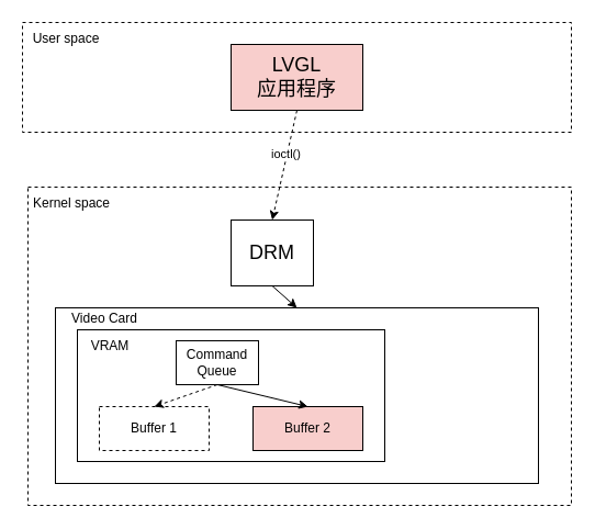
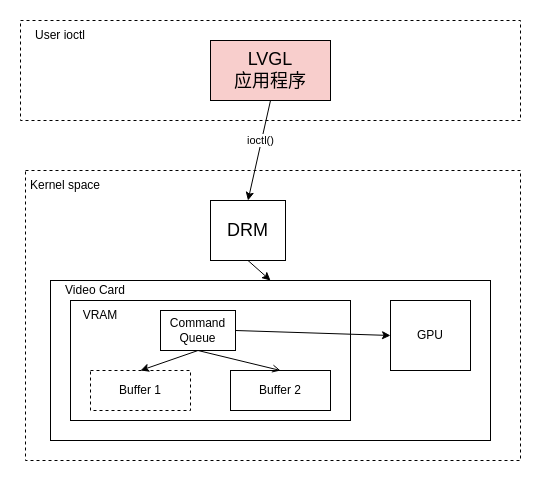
  <mxCell id="0" />
  <mxCell id="1" parent="0" />
  <mxCell id="2" value="" style="rounded=0;whiteSpace=wrap;html=1;dashed=1;" vertex="1" parent="1"><mxGeometry x="25" y="170" width="495" height="290" as="geometry" /></mxCell>
  <mxCell id="3" value="" style="rounded=0;whiteSpace=wrap;html=1;dashed=1;" vertex="1" parent="1"><mxGeometry x="20" y="20" width="500" height="100" as="geometry" /></mxCell>
  <mxCell id="4" value="&lt;font style=&quot;font-size: 18px;&quot;&gt;LVGL&lt;br&gt;应用程序&lt;/font&gt;" style="rounded=0;whiteSpace=wrap;html=1;fillColor=#f8cecc;" vertex="1" parent="1"><mxGeometry x="210" y="40" width="120" height="60" as="geometry" /></mxCell>
  <mxCell id="5" value="&lt;span style=&quot;font-size: 18px;&quot;&gt;DRM&lt;/span&gt;" style="rounded=0;whiteSpace=wrap;html=1;" vertex="1" parent="1"><mxGeometry x="210" y="200" width="75" height="60" as="geometry" /></mxCell>
- <mxCell id="6" value="" style="endArrow=classic;html=1;rounded=0;exitX=0.5;exitY=1;exitDx=0;exitDy=0;entryX=0.5;entryY=0;entryDx=0;entryDy=0;dashed=1;" edge="1" parent="1" source="4" target="5"><mxGeometry width="50" height="50" relative="1" as="geometry"><mxPoint x="250" y="150" as="sourcePoint" /><mxPoint x="300" y="100" as="targetPoint" /></mxGeometry></mxCell>
+ <mxCell id="6" value="" style="endArrow=classic;html=1;rounded=0;exitX=0.5;exitY=1;exitDx=0;exitDy=0;entryX=0.5;entryY=0;entryDx=0;entryDy=0;" edge="1" parent="1" source="4" target="5"><mxGeometry width="50" height="50" relative="1" as="geometry"><mxPoint x="250" y="150" as="sourcePoint" /><mxPoint x="300" y="100" as="targetPoint" /></mxGeometry></mxCell>
  <mxCell id="7" value="ioctl()" style="edgeLabel;html=1;align=center;verticalAlign=middle;resizable=0;points=[];" vertex="1" connectable="0" parent="6"><mxGeometry x="-0.1" relative="1" as="geometry"><mxPoint y="-5" as="offset" /></mxGeometry></mxCell>
  <mxCell id="8" value="" style="rounded=0;whiteSpace=wrap;html=1;" vertex="1" parent="1"><mxGeometry x="50" y="280" width="440" height="160" as="geometry" /></mxCell>
  <mxCell id="9" value="" style="rounded=0;whiteSpace=wrap;html=1;" vertex="1" parent="1"><mxGeometry x="70" y="300" width="280" height="120" as="geometry" /></mxCell>
  <mxCell id="10" value="Command Queue" style="rounded=0;whiteSpace=wrap;html=1;" vertex="1" parent="1"><mxGeometry x="160" y="310" width="75" height="40" as="geometry" /></mxCell>
  <mxCell id="11" value="Buffer 1" style="rounded=0;whiteSpace=wrap;html=1;dashed=1;" vertex="1" parent="1"><mxGeometry x="90" y="370" width="100" height="40" as="geometry" /></mxCell>
- <mxCell id="12" value="Buffer 2" style="rounded=0;whiteSpace=wrap;html=1;fillColor=#f8cecc;" vertex="1" parent="1"><mxGeometry x="230" y="370" width="100" height="40" as="geometry" /></mxCell>
- <mxCell id="14" value="" style="endArrow=classic;html=1;rounded=0;exitX=0.5;exitY=1;exitDx=0;exitDy=0;entryX=0.5;entryY=0;entryDx=0;entryDy=0;dashed=1;" edge="1" parent="1" source="10" target="11"><mxGeometry width="50" height="50" relative="1" as="geometry"><mxPoint x="170" y="400" as="sourcePoint" /><mxPoint x="220" y="350" as="targetPoint" /></mxGeometry></mxCell>
- <mxCell id="15" value="" style="endArrow=classic;html=1;rounded=0;entryX=0.5;entryY=0;entryDx=0;entryDy=0;exitX=0.5;exitY=1;exitDx=0;exitDy=0;" edge="1" parent="1" source="10" target="12"><mxGeometry width="50" height="50" relative="1" as="geometry"><mxPoint x="170" y="330" as="sourcePoint" /><mxPoint x="220" y="280" as="targetPoint" /></mxGeometry></mxCell>
+ <mxCell id="12" value="Buffer 2" style="rounded=0;whiteSpace=wrap;html=1;" vertex="1" parent="1"><mxGeometry x="230" y="370" width="100" height="40" as="geometry" /></mxCell>
+ <mxCell id="13" value="GPU" style="rounded=0;whiteSpace=wrap;html=1;" vertex="1" parent="1"><mxGeometry x="390" y="300" width="80" height="70" as="geometry" /></mxCell>
+ <mxCell id="14" value="" style="endArrow=classic;html=1;rounded=0;exitX=0.5;exitY=1;exitDx=0;exitDy=0;entryX=0.5;entryY=0;entryDx=0;entryDy=0;" edge="1" parent="1" source="10" target="11"><mxGeometry width="50" height="50" relative="1" as="geometry"><mxPoint x="170" y="400" as="sourcePoint" /><mxPoint x="220" y="350" as="targetPoint" /></mxGeometry></mxCell>
+ <mxCell id="15" value="" style="endArrow=open;html=1;rounded=0;entryX=0.5;entryY=0;entryDx=0;entryDy=0;exitX=0.5;exitY=1;exitDx=0;exitDy=0;" edge="1" parent="1" source="10" target="12"><mxGeometry width="50" height="50" relative="1" as="geometry"><mxPoint x="170" y="330" as="sourcePoint" /><mxPoint x="220" y="280" as="targetPoint" /></mxGeometry></mxCell>
+ <mxCell id="16" value="" style="endArrow=classic;html=1;rounded=0;entryX=0;entryY=0.5;entryDx=0;entryDy=0;exitX=1;exitY=0.5;exitDx=0;exitDy=0;" edge="1" parent="1" source="10" target="13"><mxGeometry width="50" height="50" relative="1" as="geometry"><mxPoint x="270" y="330" as="sourcePoint" /><mxPoint x="320" y="280" as="targetPoint" /></mxGeometry></mxCell>
  <mxCell id="17" value="VRAM" style="text;html=1;strokeColor=none;fillColor=none;align=center;verticalAlign=middle;whiteSpace=wrap;rounded=0;" vertex="1" parent="1"><mxGeometry x="70" y="300" width="60" height="30" as="geometry" /></mxCell>
  <mxCell id="18" value="Video Card" style="text;html=1;strokeColor=none;fillColor=none;align=center;verticalAlign=middle;whiteSpace=wrap;rounded=0;" vertex="1" parent="1"><mxGeometry x="50" y="280" width="90" height="20" as="geometry" /></mxCell>
  <mxCell id="19" value="" style="endArrow=classic;html=1;rounded=0;entryX=0.5;entryY=0;entryDx=0;entryDy=0;exitX=0.5;exitY=1;exitDx=0;exitDy=0;" edge="1" parent="1" source="5" target="8"><mxGeometry width="50" height="50" relative="1" as="geometry"><mxPoint x="250" y="310" as="sourcePoint" /><mxPoint x="300" y="260" as="targetPoint" /></mxGeometry></mxCell>
- <mxCell id="20" value="User space" style="text;html=1;strokeColor=none;fillColor=none;align=center;verticalAlign=middle;whiteSpace=wrap;rounded=0;" vertex="1" parent="1"><mxGeometry x="20" y="20" width="80" height="30" as="geometry" /></mxCell>
+ <mxCell id="20" value="User ioctl" style="text;html=1;strokeColor=none;fillColor=none;align=center;verticalAlign=middle;whiteSpace=wrap;rounded=0;" vertex="1" parent="1"><mxGeometry x="20" y="20" width="80" height="30" as="geometry" /></mxCell>
  <mxCell id="21" value="Kernel space" style="text;html=1;strokeColor=none;fillColor=none;align=center;verticalAlign=middle;whiteSpace=wrap;rounded=0;" vertex="1" parent="1"><mxGeometry x="25" y="170" width="80" height="30" as="geometry" /></mxCell>
